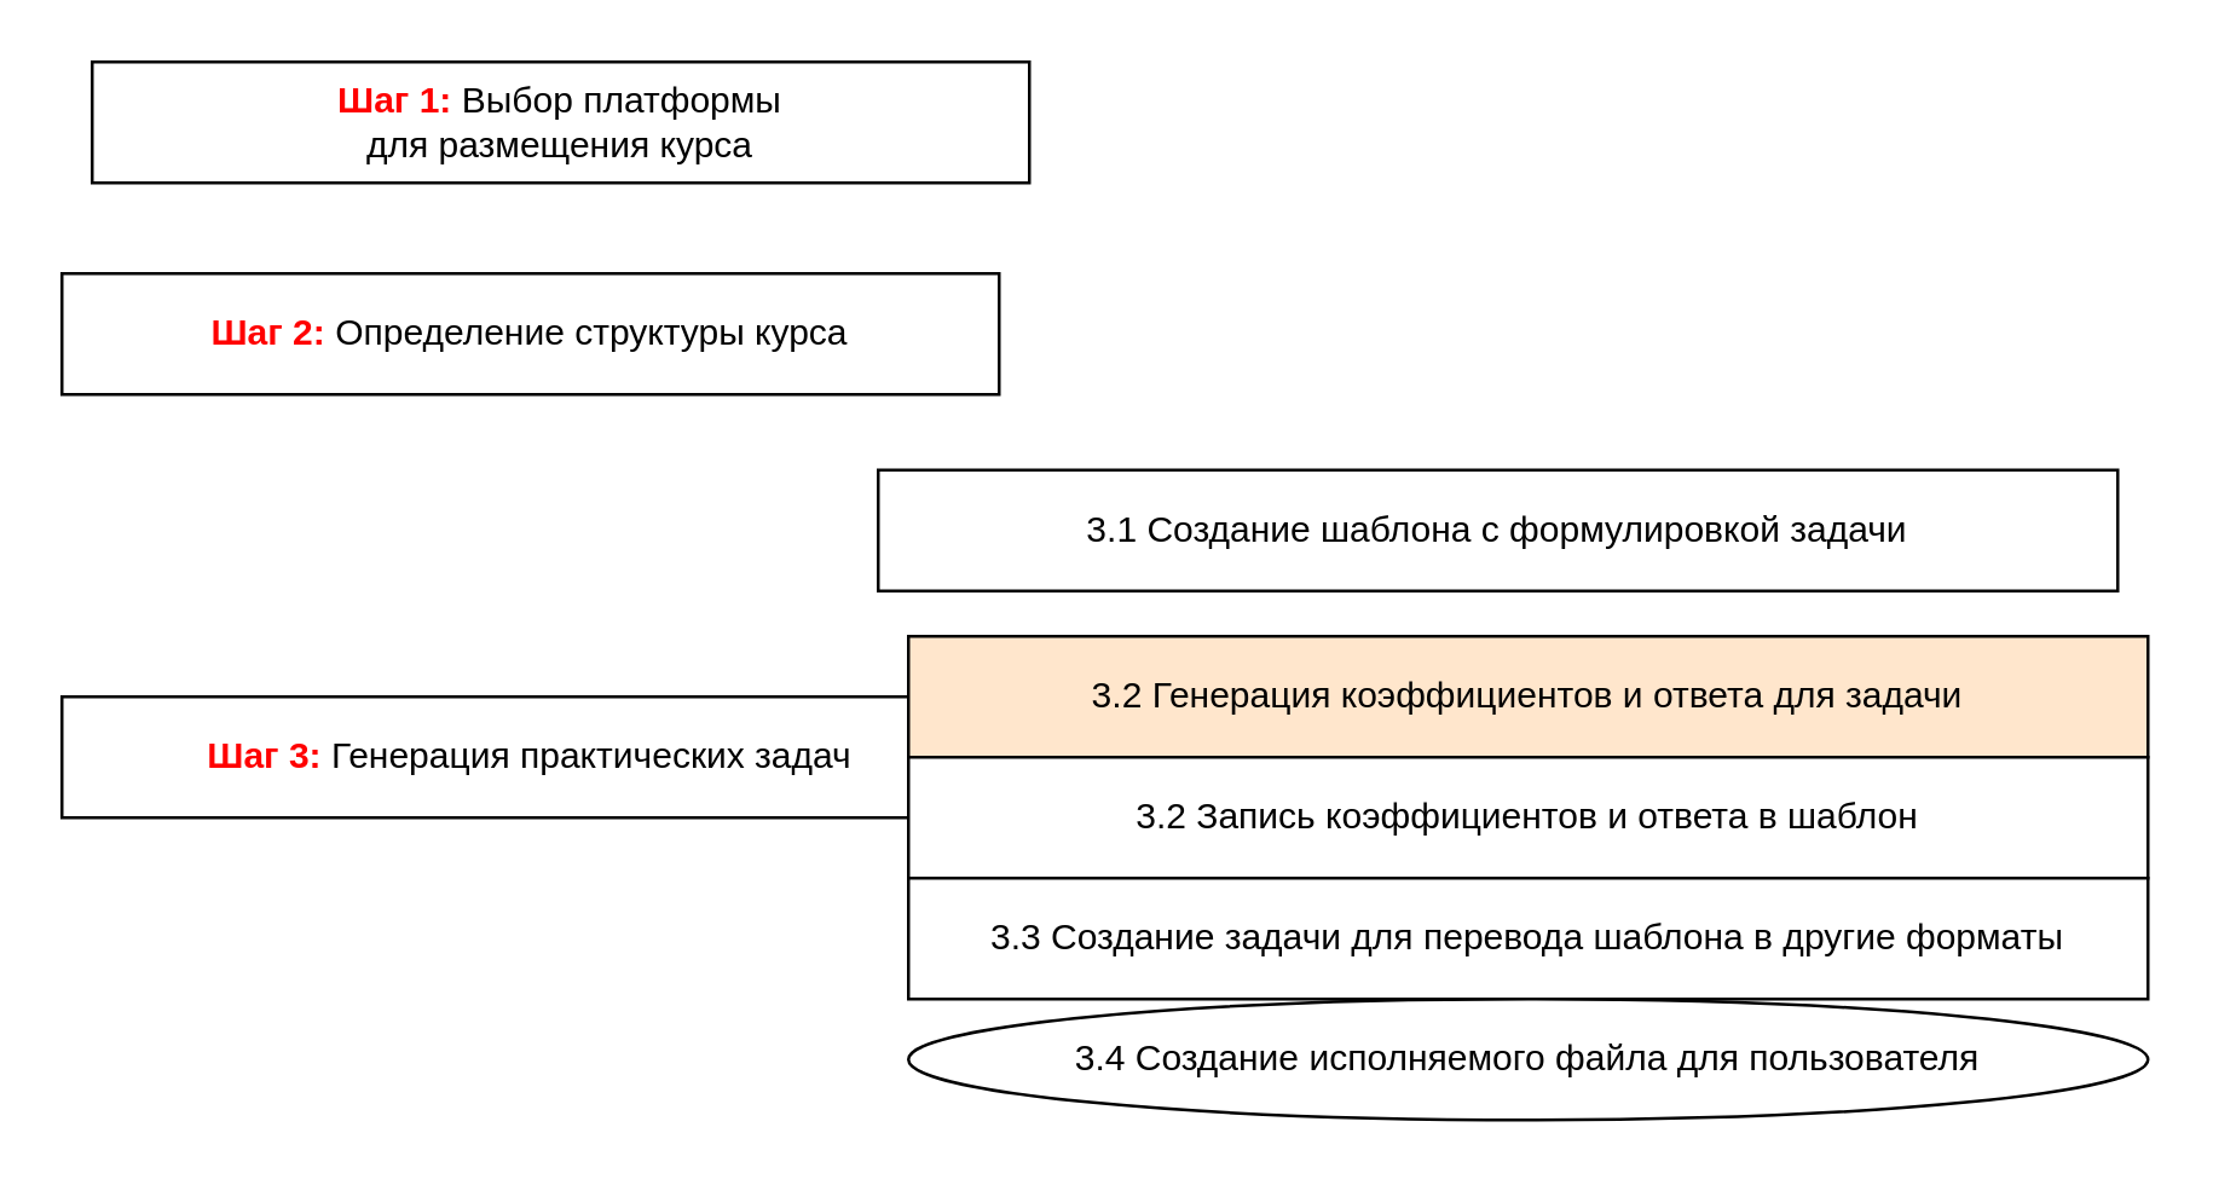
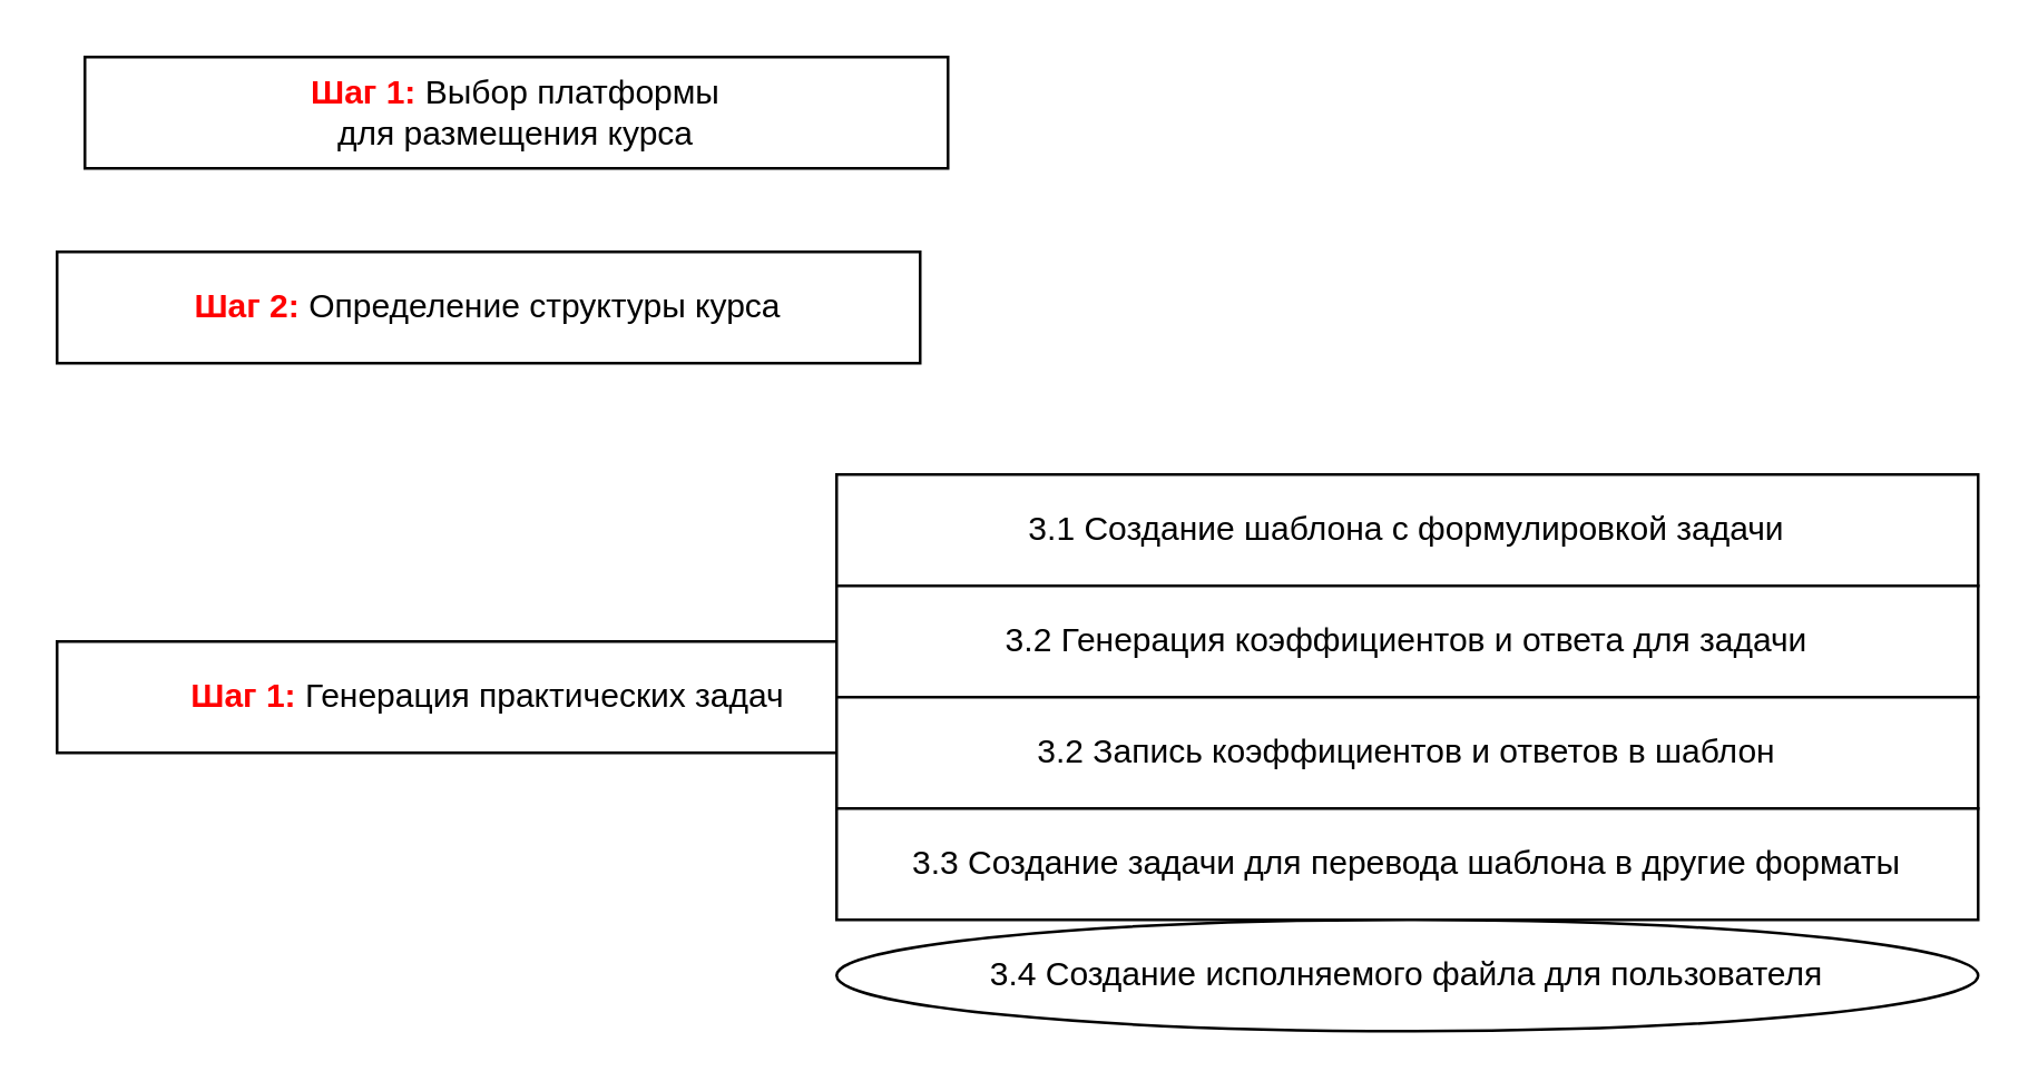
  <mxCell id="0" />
  <mxCell id="1" parent="0" />
  <mxCell id="2" value="&lt;div style=&quot;text-align: left&quot;&gt;&lt;font color=&quot;#ff0000&quot;&gt;&lt;b&gt;Шаг 1:&lt;/b&gt; &lt;/font&gt;&lt;span&gt;Выбор платформы&lt;/span&gt;&lt;/div&gt;для размещения курса" style="rounded=0;whiteSpace=wrap;html=1;" vertex="1" parent="1"><mxGeometry x="30" y="20" width="310" height="40" as="geometry" /></mxCell>
  <mxCell id="3" value="&lt;font color=&quot;#ff0000&quot;&gt;&lt;b&gt;Шаг 2:&lt;/b&gt;&amp;nbsp;&lt;/font&gt;Определение структуры курса" style="rounded=0;whiteSpace=wrap;html=1;" vertex="1" parent="1"><mxGeometry x="20" y="90" width="310" height="40" as="geometry" /></mxCell>
- <mxCell id="4" value="&lt;font color=&quot;#ff0000&quot;&gt;&lt;b&gt;Шаг 3:&lt;/b&gt;&amp;nbsp;&lt;/font&gt;Генерация практических задач" style="rounded=0;whiteSpace=wrap;html=1;" vertex="1" parent="1"><mxGeometry x="20" y="230" width="310" height="40" as="geometry" /></mxCell>
- <mxCell id="5" value="3.1 Создание шаблона с формулировкой задачи" style="rounded=0;whiteSpace=wrap;html=1;" vertex="1" parent="1"><mxGeometry x="290" y="155" width="410" height="40" as="geometry" /></mxCell>
- <mxCell id="6" value="3.2 Генерация коэффициентов и ответа для задачи" style="rounded=0;whiteSpace=wrap;html=1;fillColor=#ffe6cc;" vertex="1" parent="1"><mxGeometry x="300" y="210" width="410" height="40" as="geometry" /></mxCell>
- <mxCell id="7" value="3.2 Запись коэффициентов и ответа в шаблон" style="rounded=0;whiteSpace=wrap;html=1;" vertex="1" parent="1"><mxGeometry x="300" y="250" width="410" height="40" as="geometry" /></mxCell>
+ <mxCell id="4" value="&lt;font color=&quot;#ff0000&quot;&gt;&lt;b&gt;Шаг 1:&lt;/b&gt;&amp;nbsp;&lt;/font&gt;Генерация практических задач" style="rounded=0;whiteSpace=wrap;html=1;" vertex="1" parent="1"><mxGeometry x="20" y="230" width="310" height="40" as="geometry" /></mxCell>
+ <mxCell id="5" value="3.1 Создание шаблона с формулировкой задачи" style="rounded=0;whiteSpace=wrap;html=1;" vertex="1" parent="1"><mxGeometry x="300" y="170" width="410" height="40" as="geometry" /></mxCell>
+ <mxCell id="6" value="3.2 Генерация коэффициентов и ответа для задачи" style="rounded=0;whiteSpace=wrap;html=1;" vertex="1" parent="1"><mxGeometry x="300" y="210" width="410" height="40" as="geometry" /></mxCell>
+ <mxCell id="7" value="3.2 Запись коэффициентов и ответов в шаблон" style="rounded=0;whiteSpace=wrap;html=1;" vertex="1" parent="1"><mxGeometry x="300" y="250" width="410" height="40" as="geometry" /></mxCell>
  <mxCell id="8" value="3.3 Создание задачи для перевода шаблона в другие форматы" style="rounded=0;whiteSpace=wrap;html=1;" vertex="1" parent="1"><mxGeometry x="300" y="290" width="410" height="40" as="geometry" /></mxCell>
  <mxCell id="9" value="3.4 Создание исполняемого файла для пользователя" style="ellipse;whiteSpace=wrap;html=1;" vertex="1" parent="1"><mxGeometry x="300" y="330" width="410" height="40" as="geometry" /></mxCell>
